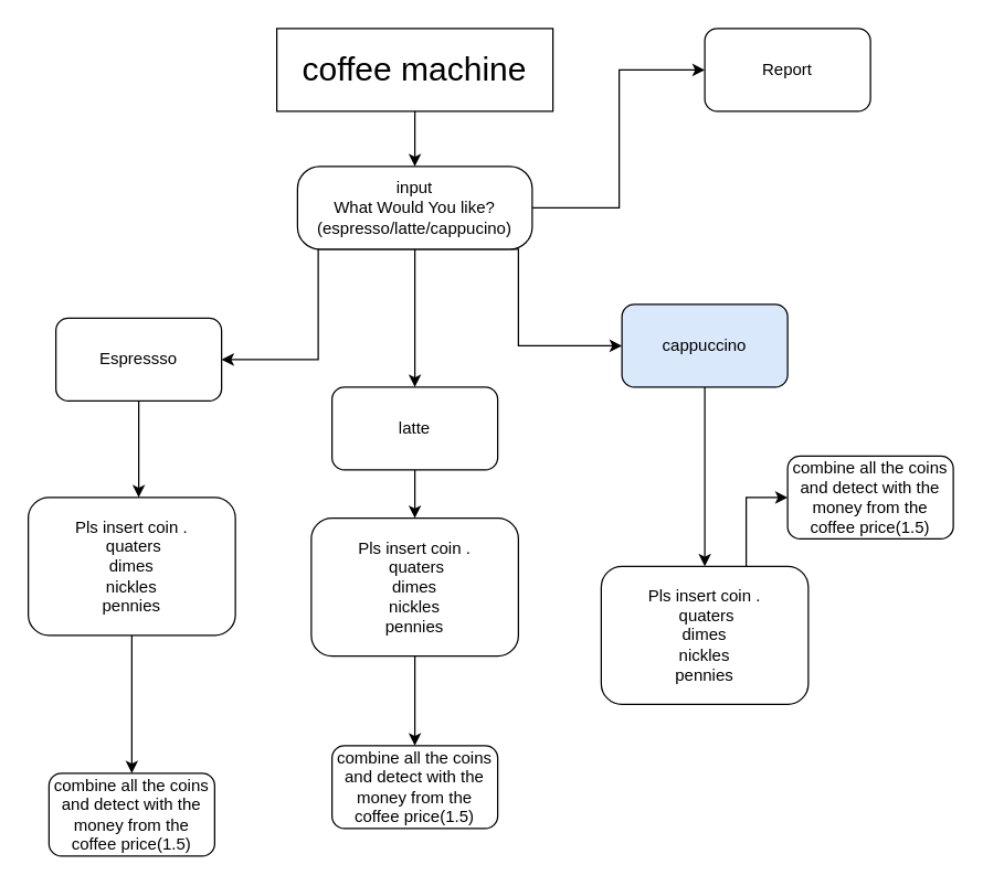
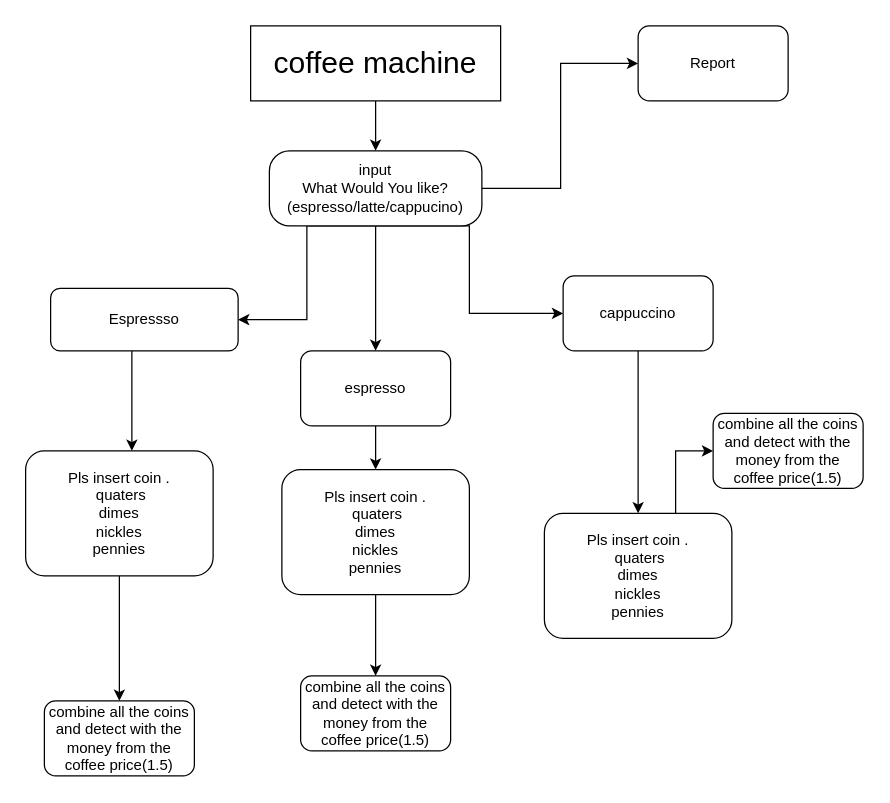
  <mxCell id="0" />
  <mxCell id="1" parent="0" />
  <mxCell id="2" style="edgeStyle=elbowEdgeStyle;rounded=0;orthogonalLoop=1;jettySize=auto;html=1;exitX=0.5;exitY=1;exitDx=0;exitDy=0;" parent="1" source="3" target="8" edge="1"><mxGeometry relative="1" as="geometry" /></mxCell>
  <mxCell id="3" value="&lt;font style=&quot;font-size: 24px;&quot;&gt;coffee machine&lt;/font&gt;" style="rounded=0;whiteSpace=wrap;html=1;" parent="1" vertex="1"><mxGeometry x="200" y="20" width="200" height="60" as="geometry" /></mxCell>
  <mxCell id="4" style="edgeStyle=elbowEdgeStyle;rounded=0;orthogonalLoop=1;jettySize=auto;html=1;exitX=0.5;exitY=1;exitDx=0;exitDy=0;" parent="1" source="8" target="10" edge="1"><mxGeometry relative="1" as="geometry" /></mxCell>
  <mxCell id="5" style="edgeStyle=elbowEdgeStyle;rounded=0;orthogonalLoop=1;jettySize=auto;html=1;exitX=0.5;exitY=1;exitDx=0;exitDy=0;" parent="1" source="8" target="12" edge="1"><mxGeometry relative="1" as="geometry" /></mxCell>
  <mxCell id="6" style="edgeStyle=elbowEdgeStyle;rounded=0;orthogonalLoop=1;jettySize=auto;html=1;exitX=0.5;exitY=1;exitDx=0;exitDy=0;" parent="1" source="8" target="14" edge="1"><mxGeometry relative="1" as="geometry" /></mxCell>
  <mxCell id="7" style="edgeStyle=elbowEdgeStyle;rounded=0;orthogonalLoop=1;jettySize=auto;html=1;exitX=1;exitY=0.5;exitDx=0;exitDy=0;entryX=0;entryY=0.5;entryDx=0;entryDy=0;" edge="1" parent="1" source="8" target="15"><mxGeometry relative="1" as="geometry" /></mxCell>
  <mxCell id="8" value="input&lt;br&gt;What Would You like?&lt;br&gt;(espresso/latte/cappucino)" style="rounded=1;whiteSpace=wrap;html=1;arcSize=27;" parent="1" vertex="1"><mxGeometry x="215" y="120" width="170" height="60" as="geometry" /></mxCell>
  <mxCell id="9" value="" style="edgeStyle=elbowEdgeStyle;rounded=0;orthogonalLoop=1;jettySize=auto;html=1;" edge="1" parent="1" source="10" target="17"><mxGeometry relative="1" as="geometry" /></mxCell>
- <mxCell id="10" value="Espressso" style="rounded=1;whiteSpace=wrap;html=1;" parent="1" vertex="1"><mxGeometry x="40" y="230" width="120" height="60" as="geometry" /></mxCell>
+ <mxCell id="10" value="Espressso" style="rounded=1;whiteSpace=wrap;html=1;" parent="1" vertex="1"><mxGeometry x="40" y="230" width="150" height="50" as="geometry" /></mxCell>
  <mxCell id="11" style="edgeStyle=elbowEdgeStyle;rounded=0;orthogonalLoop=1;jettySize=auto;html=1;exitX=0.5;exitY=1;exitDx=0;exitDy=0;" edge="1" parent="1" source="12" target="19"><mxGeometry relative="1" as="geometry" /></mxCell>
- <mxCell id="12" value="latte" style="rounded=1;whiteSpace=wrap;html=1;" parent="1" vertex="1"><mxGeometry x="240" y="280" width="120" height="60" as="geometry" /></mxCell>
+ <mxCell id="12" value="espresso" style="rounded=1;whiteSpace=wrap;html=1;" parent="1" vertex="1"><mxGeometry x="240" y="280" width="120" height="60" as="geometry" /></mxCell>
  <mxCell id="13" style="edgeStyle=elbowEdgeStyle;rounded=0;orthogonalLoop=1;jettySize=auto;html=1;exitX=0.5;exitY=1;exitDx=0;exitDy=0;entryX=0.5;entryY=0;entryDx=0;entryDy=0;" edge="1" parent="1" source="14" target="21"><mxGeometry relative="1" as="geometry" /></mxCell>
- <mxCell id="14" value="cappuccino" style="rounded=1;whiteSpace=wrap;html=1;fillColor=#dae8fc;" parent="1" vertex="1"><mxGeometry x="450" y="220" width="120" height="60" as="geometry" /></mxCell>
+ <mxCell id="14" value="cappuccino" style="rounded=1;whiteSpace=wrap;html=1;" parent="1" vertex="1"><mxGeometry x="450" y="220" width="120" height="60" as="geometry" /></mxCell>
  <mxCell id="15" value="Report" style="rounded=1;whiteSpace=wrap;html=1;" vertex="1" parent="1"><mxGeometry x="510" y="20" width="120" height="60" as="geometry" /></mxCell>
  <mxCell id="16" value="" style="edgeStyle=elbowEdgeStyle;rounded=0;orthogonalLoop=1;jettySize=auto;html=1;" edge="1" parent="1" source="17" target="22"><mxGeometry relative="1" as="geometry" /></mxCell>
  <mxCell id="17" value="Pls insert coin .&lt;br&gt;&amp;nbsp;quaters&lt;br&gt;dimes&lt;br&gt;nickles&lt;br&gt;pennies&lt;br&gt;" style="whiteSpace=wrap;html=1;rounded=1;" vertex="1" parent="1"><mxGeometry x="20" y="360" width="150" height="100" as="geometry" /></mxCell>
  <mxCell id="18" value="" style="edgeStyle=elbowEdgeStyle;rounded=0;orthogonalLoop=1;jettySize=auto;html=1;" edge="1" parent="1" source="19" target="23"><mxGeometry relative="1" as="geometry" /></mxCell>
  <mxCell id="19" value="Pls insert coin .&lt;br&gt;&amp;nbsp;quaters&lt;br&gt;dimes&lt;br&gt;nickles&lt;br&gt;pennies&lt;br&gt;" style="whiteSpace=wrap;html=1;rounded=1;" vertex="1" parent="1"><mxGeometry x="225" y="375" width="150" height="100" as="geometry" /></mxCell>
  <mxCell id="20" style="edgeStyle=elbowEdgeStyle;rounded=0;orthogonalLoop=1;jettySize=auto;html=1;exitX=0.5;exitY=1;exitDx=0;exitDy=0;" edge="1" parent="1" source="21" target="24"><mxGeometry relative="1" as="geometry" /></mxCell>
  <mxCell id="21" value="Pls insert coin .&lt;br&gt;&amp;nbsp;quaters&lt;br&gt;dimes&lt;br&gt;nickles&lt;br&gt;pennies&lt;br&gt;" style="whiteSpace=wrap;html=1;rounded=1;" vertex="1" parent="1"><mxGeometry x="435" y="410" width="150" height="100" as="geometry" /></mxCell>
  <mxCell id="22" value="combine all the coins&lt;br&gt;and detect with the money from the coffee price(1.5)" style="whiteSpace=wrap;html=1;rounded=1;" vertex="1" parent="1"><mxGeometry x="35" y="560" width="120" height="60" as="geometry" /></mxCell>
  <mxCell id="23" value="combine all the coins&lt;br&gt;and detect with the money from the coffee price(1.5)" style="whiteSpace=wrap;html=1;rounded=1;" vertex="1" parent="1"><mxGeometry x="240" y="540" width="120" height="60" as="geometry" /></mxCell>
  <mxCell id="24" value="combine all the coins&lt;br&gt;and detect with the money from the coffee price(1.5)" style="whiteSpace=wrap;html=1;rounded=1;" vertex="1" parent="1"><mxGeometry x="570" y="330" width="120" height="60" as="geometry" /></mxCell>
